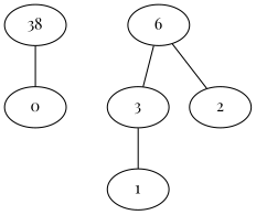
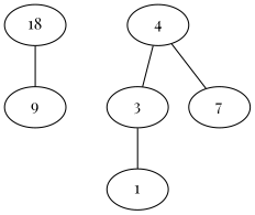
  graph {
    fontname="Playfair Display"
    node [fontname="Playfair Display"]
    edge [fontname="Playfair Display"]
-   18 [label=38]
-   9 [label=0]
-   6
+   18
+   9
+   6 [label=4]
    3
-   2
+   2 [label=7]
    1
    18 -- 9
    6 -- 3
    6 -- 2
    3 -- 1
  }
